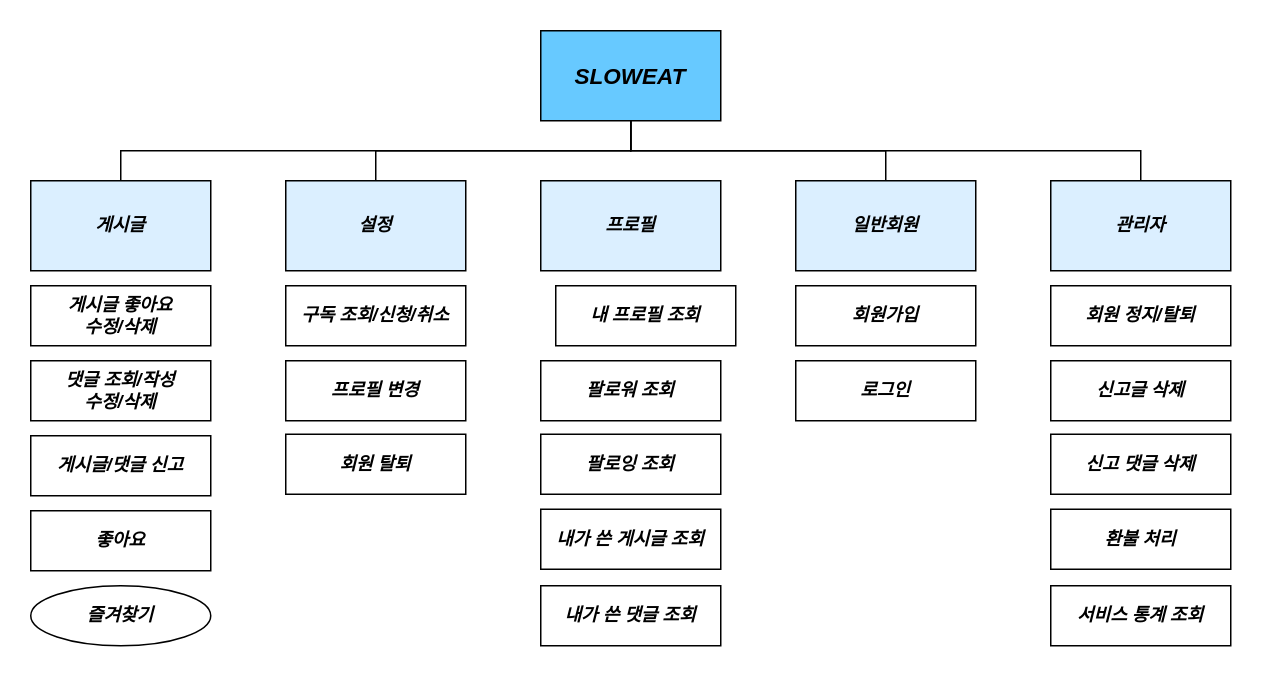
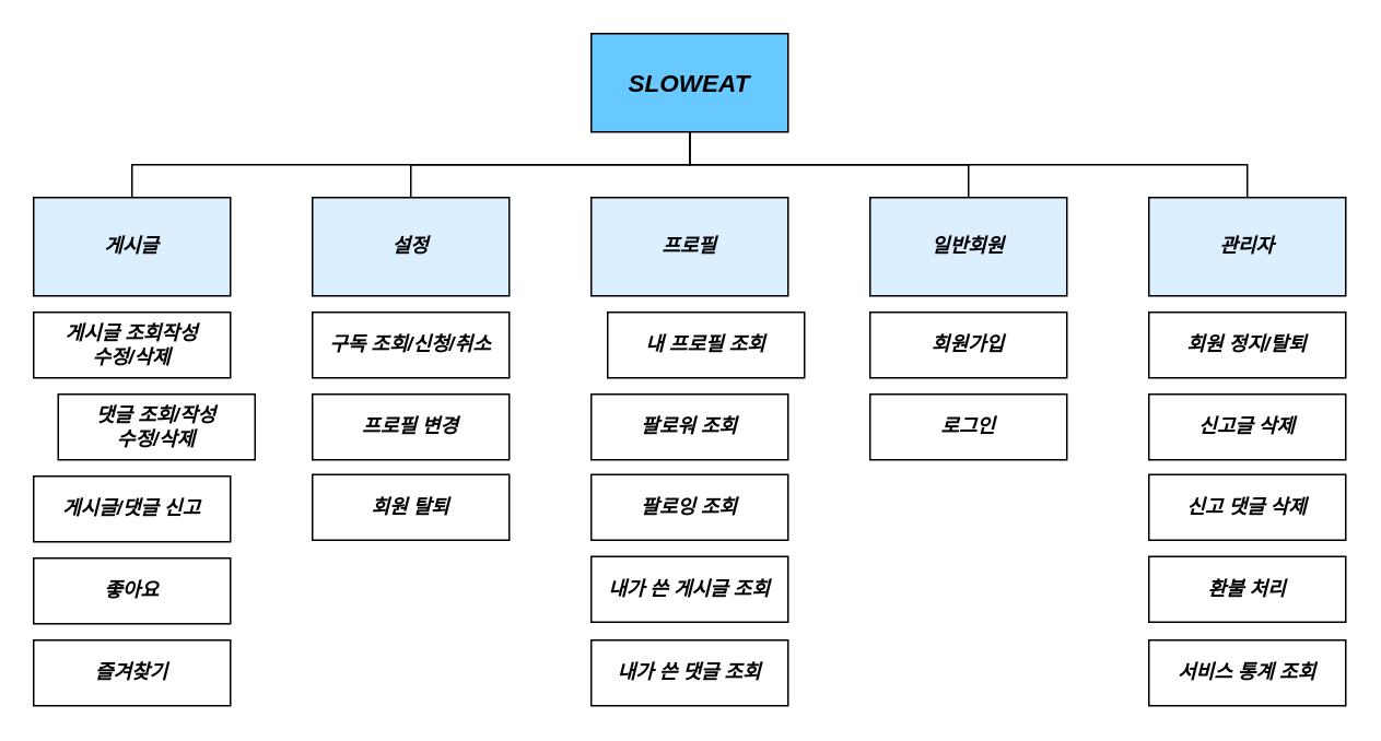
  <mxCell id="0" />
  <mxCell id="1" parent="0" />
  <mxCell id="2" style="edgeStyle=orthogonalEdgeStyle;rounded=0;orthogonalLoop=1;jettySize=auto;html=1;exitX=0.5;exitY=1;exitDx=0;exitDy=0;endArrow=none;endFill=0;strokeColor=default;align=center;verticalAlign=middle;fontFamily=Helvetica;fontSize=11;fontColor=default;labelBackgroundColor=default;entryX=0.5;entryY=0;entryDx=0;entryDy=0;" edge="1" parent="1" source="6" target="8"><mxGeometry relative="1" as="geometry"><Array as="points"><mxPoint x="420" y="100" /><mxPoint x="80" y="100" /></Array></mxGeometry></mxCell>
  <mxCell id="3" style="edgeStyle=orthogonalEdgeStyle;rounded=0;orthogonalLoop=1;jettySize=auto;html=1;entryX=0.5;entryY=0;entryDx=0;entryDy=0;exitX=0.5;exitY=1;exitDx=0;exitDy=0;strokeColor=default;align=center;verticalAlign=middle;fontFamily=Helvetica;fontSize=11;fontColor=default;labelBackgroundColor=default;endArrow=none;endFill=0;" edge="1" parent="1" source="6" target="7"><mxGeometry relative="1" as="geometry"><Array as="points"><mxPoint x="420" y="100" /><mxPoint x="250" y="100" /></Array></mxGeometry></mxCell>
  <mxCell id="4" style="edgeStyle=orthogonalEdgeStyle;rounded=0;orthogonalLoop=1;jettySize=auto;html=1;exitX=0.5;exitY=1;exitDx=0;exitDy=0;strokeColor=default;align=center;verticalAlign=middle;fontFamily=Helvetica;fontSize=11;fontColor=default;labelBackgroundColor=default;endArrow=none;endFill=0;" edge="1" parent="1" source="6" target="18"><mxGeometry relative="1" as="geometry"><Array as="points"><mxPoint x="420" y="100" /><mxPoint x="590" y="100" /></Array></mxGeometry></mxCell>
  <mxCell id="5" style="edgeStyle=orthogonalEdgeStyle;rounded=0;orthogonalLoop=1;jettySize=auto;html=1;strokeColor=default;align=center;verticalAlign=middle;fontFamily=Helvetica;fontSize=11;fontColor=default;labelBackgroundColor=default;endArrow=none;endFill=0;" edge="1" parent="1" source="6" target="19"><mxGeometry relative="1" as="geometry"><Array as="points"><mxPoint x="420" y="100" /><mxPoint x="760" y="100" /></Array></mxGeometry></mxCell>
  <mxCell id="6" value="SLOWEAT" style="rounded=0;whiteSpace=wrap;html=1;fillColor=#67C9FF;fontStyle=3;fontSize=15;" vertex="1" parent="1"><mxGeometry x="360" y="20" width="120" height="60" as="geometry" /></mxCell>
  <mxCell id="7" value="설정" style="rounded=0;whiteSpace=wrap;html=1;fillColor=#DBEFFF;fontStyle=3" vertex="1" parent="1"><mxGeometry x="190" y="120" width="120" height="60" as="geometry" /></mxCell>
  <mxCell id="8" value="게시글" style="rounded=0;whiteSpace=wrap;html=1;fillColor=#DBEFFF;fontStyle=3" vertex="1" parent="1"><mxGeometry x="20" y="120" width="120" height="60" as="geometry" /></mxCell>
  <mxCell id="9" value="프로필" style="rounded=0;whiteSpace=wrap;html=1;fillColor=#DBEFFF;fontStyle=3" vertex="1" parent="1"><mxGeometry x="360" y="120" width="120" height="60" as="geometry" /></mxCell>
- <mxCell id="10" value="게시글 좋아요&lt;div&gt;수정/삭제&lt;/div&gt;" style="rounded=0;whiteSpace=wrap;html=1;fillColor=none;fontStyle=3" vertex="1" parent="1"><mxGeometry x="20" y="190" width="120" height="40" as="geometry" /></mxCell>
+ <mxCell id="10" value="게시글 조회작성&lt;div&gt;수정/삭제&lt;/div&gt;" style="rounded=0;whiteSpace=wrap;html=1;fillColor=none;fontStyle=3" vertex="1" parent="1"><mxGeometry x="20" y="190" width="120" height="40" as="geometry" /></mxCell>
  <mxCell id="11" value="좋아요" style="rounded=0;whiteSpace=wrap;html=1;fillColor=none;fontStyle=3" vertex="1" parent="1"><mxGeometry x="20" y="340" width="120" height="40" as="geometry" /></mxCell>
- <mxCell id="12" value="즐겨찾기" style="ellipse;whiteSpace=wrap;html=1;fillColor=none;fontStyle=3;" vertex="1" parent="1"><mxGeometry x="20" y="390" width="120" height="40" as="geometry" /></mxCell>
+ <mxCell id="12" value="즐겨찾기" style="rounded=0;whiteSpace=wrap;html=1;fillColor=none;fontStyle=3" vertex="1" parent="1"><mxGeometry x="20" y="390" width="120" height="40" as="geometry" /></mxCell>
  <mxCell id="13" value="회원 정지/탈퇴" style="rounded=0;whiteSpace=wrap;html=1;fillColor=none;fontStyle=3" vertex="1" parent="1"><mxGeometry x="700" y="190" width="120" height="40" as="geometry" /></mxCell>
  <mxCell id="14" value="신고글 삭제" style="rounded=0;whiteSpace=wrap;html=1;fillColor=none;fontStyle=3" vertex="1" parent="1"><mxGeometry x="700" y="240" width="120" height="40" as="geometry" /></mxCell>
  <mxCell id="15" value="신고 댓글 삭제" style="rounded=0;whiteSpace=wrap;html=1;fillColor=none;fontStyle=3" vertex="1" parent="1"><mxGeometry x="700" y="289" width="120" height="40" as="geometry" /></mxCell>
  <mxCell id="16" value="환불 처리" style="rounded=0;whiteSpace=wrap;html=1;fillColor=none;fontStyle=3" vertex="1" parent="1"><mxGeometry x="700" y="339" width="120" height="40" as="geometry" /></mxCell>
  <mxCell id="17" value="서비스 통계 조회" style="rounded=0;whiteSpace=wrap;html=1;fillColor=none;fontStyle=3" vertex="1" parent="1"><mxGeometry x="700" y="390" width="120" height="40" as="geometry" /></mxCell>
  <mxCell id="18" value="일반회원" style="rounded=0;whiteSpace=wrap;html=1;fillColor=#DBEFFF;fontStyle=3" vertex="1" parent="1"><mxGeometry x="530" y="120" width="120" height="60" as="geometry" /></mxCell>
  <mxCell id="19" value="관리자" style="rounded=0;whiteSpace=wrap;html=1;fillColor=#DBEFFF;fontStyle=3" vertex="1" parent="1"><mxGeometry x="700" y="120" width="120" height="60" as="geometry" /></mxCell>
  <mxCell id="20" value="구독 조회/신청/취소" style="rounded=0;whiteSpace=wrap;html=1;fillColor=none;fontStyle=3" vertex="1" parent="1"><mxGeometry x="190" y="190" width="120" height="40" as="geometry" /></mxCell>
  <mxCell id="21" value="프로필 변경" style="rounded=0;whiteSpace=wrap;html=1;fillColor=none;fontStyle=3" vertex="1" parent="1"><mxGeometry x="190" y="240" width="120" height="40" as="geometry" /></mxCell>
  <mxCell id="22" value="회원 탈퇴" style="rounded=0;whiteSpace=wrap;html=1;fillColor=none;fontStyle=3" vertex="1" parent="1"><mxGeometry x="190" y="289" width="120" height="40" as="geometry" /></mxCell>
  <mxCell id="23" value="내 프로필 조회" style="rounded=0;whiteSpace=wrap;html=1;fillColor=none;fontStyle=3" vertex="1" parent="1"><mxGeometry x="370" y="190" width="120" height="40" as="geometry" /></mxCell>
  <mxCell id="24" value="팔로워 조회" style="rounded=0;whiteSpace=wrap;html=1;fillColor=none;fontStyle=3" vertex="1" parent="1"><mxGeometry x="360" y="240" width="120" height="40" as="geometry" /></mxCell>
  <mxCell id="25" value="팔로잉 조회" style="rounded=0;whiteSpace=wrap;html=1;fillColor=none;fontStyle=3" vertex="1" parent="1"><mxGeometry x="360" y="289" width="120" height="40" as="geometry" /></mxCell>
  <mxCell id="26" value="내가 쓴 게시글 조회" style="rounded=0;whiteSpace=wrap;html=1;fillColor=none;fontStyle=3" vertex="1" parent="1"><mxGeometry x="360" y="339" width="120" height="40" as="geometry" /></mxCell>
  <mxCell id="27" value="내가 쓴 댓글 조회" style="rounded=0;whiteSpace=wrap;html=1;fillColor=none;fontStyle=3" vertex="1" parent="1"><mxGeometry x="360" y="390" width="120" height="40" as="geometry" /></mxCell>
  <mxCell id="28" value="회원가입" style="rounded=0;whiteSpace=wrap;html=1;fillColor=none;fontStyle=3" vertex="1" parent="1"><mxGeometry x="530" y="190" width="120" height="40" as="geometry" /></mxCell>
  <mxCell id="29" value="로그인" style="rounded=0;whiteSpace=wrap;html=1;fillColor=none;fontStyle=3" vertex="1" parent="1"><mxGeometry x="530" y="240" width="120" height="40" as="geometry" /></mxCell>
- <mxCell id="30" value="댓글 조회/작성&lt;div&gt;수정/삭제&lt;/div&gt;" style="rounded=0;whiteSpace=wrap;html=1;fillColor=none;fontStyle=3" vertex="1" parent="1"><mxGeometry x="20" y="240" width="120" height="40" as="geometry" /></mxCell>
+ <mxCell id="30" value="댓글 조회/작성&lt;div&gt;수정/삭제&lt;/div&gt;" style="rounded=0;whiteSpace=wrap;html=1;fillColor=none;fontStyle=3" vertex="1" parent="1"><mxGeometry x="35" y="240" width="120" height="40" as="geometry" /></mxCell>
  <mxCell id="31" value="게시글/댓글 신고" style="rounded=0;whiteSpace=wrap;html=1;fillColor=none;fontStyle=3" vertex="1" parent="1"><mxGeometry x="20" y="290" width="120" height="40" as="geometry" /></mxCell>
